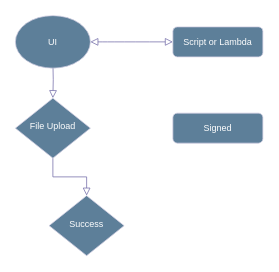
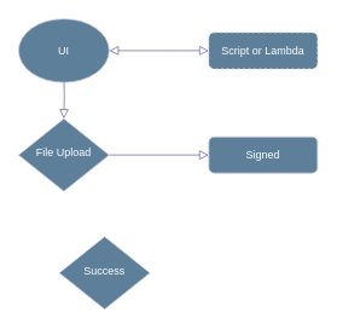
  <mxCell id="0" />
  <mxCell id="1" parent="0" />
  <mxCell id="2" value="" style="rounded=0;html=1;jettySize=auto;orthogonalLoop=1;fontSize=11;endArrow=block;endFill=0;endSize=8;strokeWidth=1;shadow=0;labelBackgroundColor=none;edgeStyle=orthogonalEdgeStyle;strokeColor=#736CA8;fontColor=#ffffff;" parent="1" target="7" edge="1"><mxGeometry relative="1" as="geometry"><mxPoint x="70" y="80" as="sourcePoint" /></mxGeometry></mxCell>
  <mxCell id="3" style="edgeStyle=none;curved=1;rounded=0;orthogonalLoop=1;jettySize=auto;html=1;fontSize=12;startSize=8;endSize=8;strokeColor=#736CA8;startArrow=block;startFill=0;labelBackgroundColor=none;fontColor=#ffffff;endArrow=block;endFill=0;" parent="1" target="10" edge="1"><mxGeometry relative="1" as="geometry"><mxPoint x="200" y="55" as="targetPoint" /><mxPoint x="120" y="55" as="sourcePoint" /></mxGeometry></mxCell>
  <mxCell id="4" value="Signed URL" style="edgeLabel;html=1;align=center;verticalAlign=middle;resizable=0;points=[];fontSize=12;labelBackgroundColor=none;fontColor=#ffffff;" parent="3" vertex="1" connectable="0"><mxGeometry x="-0.075" y="-2" relative="1" as="geometry"><mxPoint x="5" y="-12" as="offset" /></mxGeometry></mxCell>
- <mxCell id="5" value="Yes" style="rounded=0;html=1;jettySize=auto;orthogonalLoop=1;fontSize=11;endArrow=block;endFill=0;endSize=8;strokeWidth=1;shadow=0;labelBackgroundColor=none;edgeStyle=orthogonalEdgeStyle;strokeColor=#736CA8;fontColor=#ffffff;" parent="1" source="7" target="9" edge="1"><mxGeometry y="20" relative="1" as="geometry"><mxPoint as="offset" /></mxGeometry></mxCell>
+ <mxCell id="6" value="No" style="edgeStyle=orthogonalEdgeStyle;rounded=0;html=1;jettySize=auto;orthogonalLoop=1;fontSize=11;endArrow=block;endFill=0;endSize=8;strokeWidth=1;shadow=0;labelBackgroundColor=none;strokeColor=#736CA8;fontColor=#ffffff;" parent="1" source="7" target="8" edge="1"><mxGeometry y="10" relative="1" as="geometry"><mxPoint as="offset" /></mxGeometry></mxCell>
  <mxCell id="7" value="File Upload" style="rhombus;whiteSpace=wrap;html=1;shadow=0;fontFamily=Helvetica;fontSize=12;align=center;strokeWidth=1;spacing=6;spacingTop=-4;labelBackgroundColor=none;fillColor=#5D7F99;strokeColor=#D0CEE2;fontColor=#ffffff;" parent="1" vertex="1"><mxGeometry x="20" y="130" width="100" height="80" as="geometry" /></mxCell>
  <mxCell id="8" value="Signed" style="rounded=1;whiteSpace=wrap;html=1;fontSize=12;glass=0;strokeWidth=1;shadow=0;labelBackgroundColor=none;fillColor=#5D7F99;strokeColor=#D0CEE2;fontColor=#ffffff;" parent="1" vertex="1"><mxGeometry x="230" y="150" width="120" height="40" as="geometry" /></mxCell>
  <mxCell id="9" value="Success" style="rhombus;whiteSpace=wrap;html=1;shadow=0;fontFamily=Helvetica;fontSize=12;align=center;strokeWidth=1;spacing=6;spacingTop=-4;labelBackgroundColor=none;fillColor=#5D7F99;strokeColor=#D0CEE2;fontColor=#ffffff;" parent="1" vertex="1"><mxGeometry x="65" y="260" width="100" height="80" as="geometry" /></mxCell>
- <mxCell id="10" value="Script or Lambda" style="rounded=1;whiteSpace=wrap;html=1;fontSize=12;glass=0;strokeWidth=1;shadow=0;labelBackgroundColor=none;fillColor=#5D7F99;strokeColor=#D0CEE2;fontColor=#ffffff;" parent="1" vertex="1"><mxGeometry x="230" y="35" width="120" height="40" as="geometry" /></mxCell>
+ <mxCell id="10" value="Script or Lambda" style="rounded=1;whiteSpace=wrap;html=1;fontSize=12;glass=0;strokeWidth=1;shadow=0;labelBackgroundColor=none;fillColor=#5D7F99;strokeColor=#D0CEE2;fontColor=#ffffff;dashed=1;" parent="1" vertex="1"><mxGeometry x="230" y="35" width="120" height="40" as="geometry" /></mxCell>
  <mxCell id="11" value="UI" style="ellipse;whiteSpace=wrap;html=1;labelBackgroundColor=none;fillColor=#5D7F99;strokeColor=#D0CEE2;fontColor=#ffffff;" vertex="1" parent="1"><mxGeometry x="20" y="20" width="100" height="70" as="geometry" /></mxCell>
